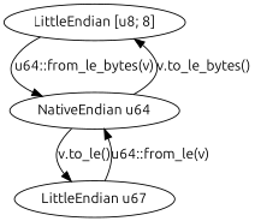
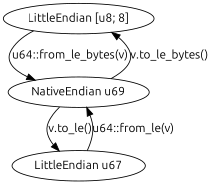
  digraph {
    fontname=Ubuntu
    node [fontname=Ubuntu]
    edge [fontname=Ubuntu]
    "LittleEndian [u8; 8]"
-   "NativeEndian u64"
+   "NativeEndian u64" [label="NativeEndian u69"]
    n3 [label="LittleEndian u67"]
    "LittleEndian [u8; 8]" -> "NativeEndian u64" [label="u64::from_le_bytes(v)"]
    "NativeEndian u64" -> "LittleEndian [u8; 8]" [label="v.to_le_bytes()"]
    "NativeEndian u64" -> n3 [label="v.to_le()"]
    n3 -> "NativeEndian u64" [label="u64::from_le(v)"]
  }
